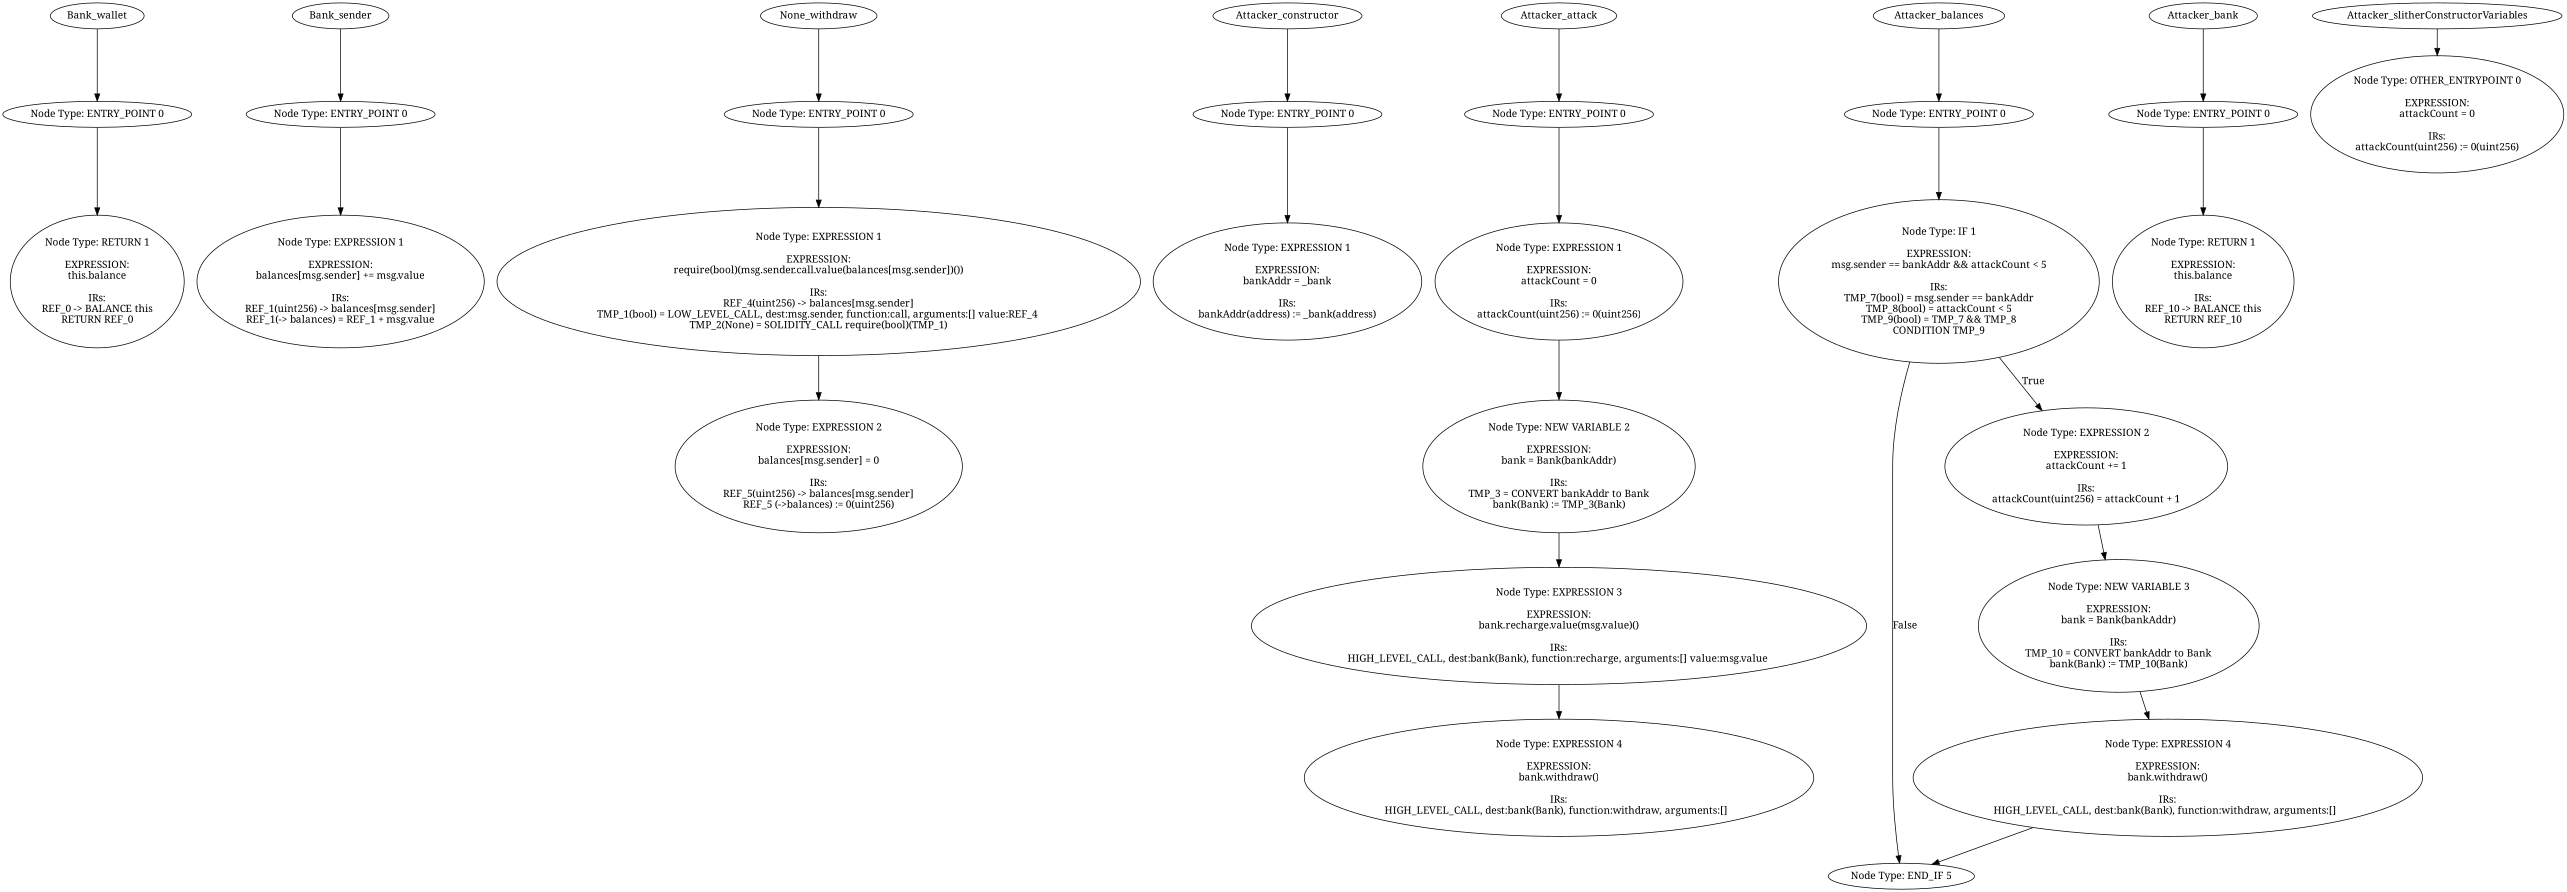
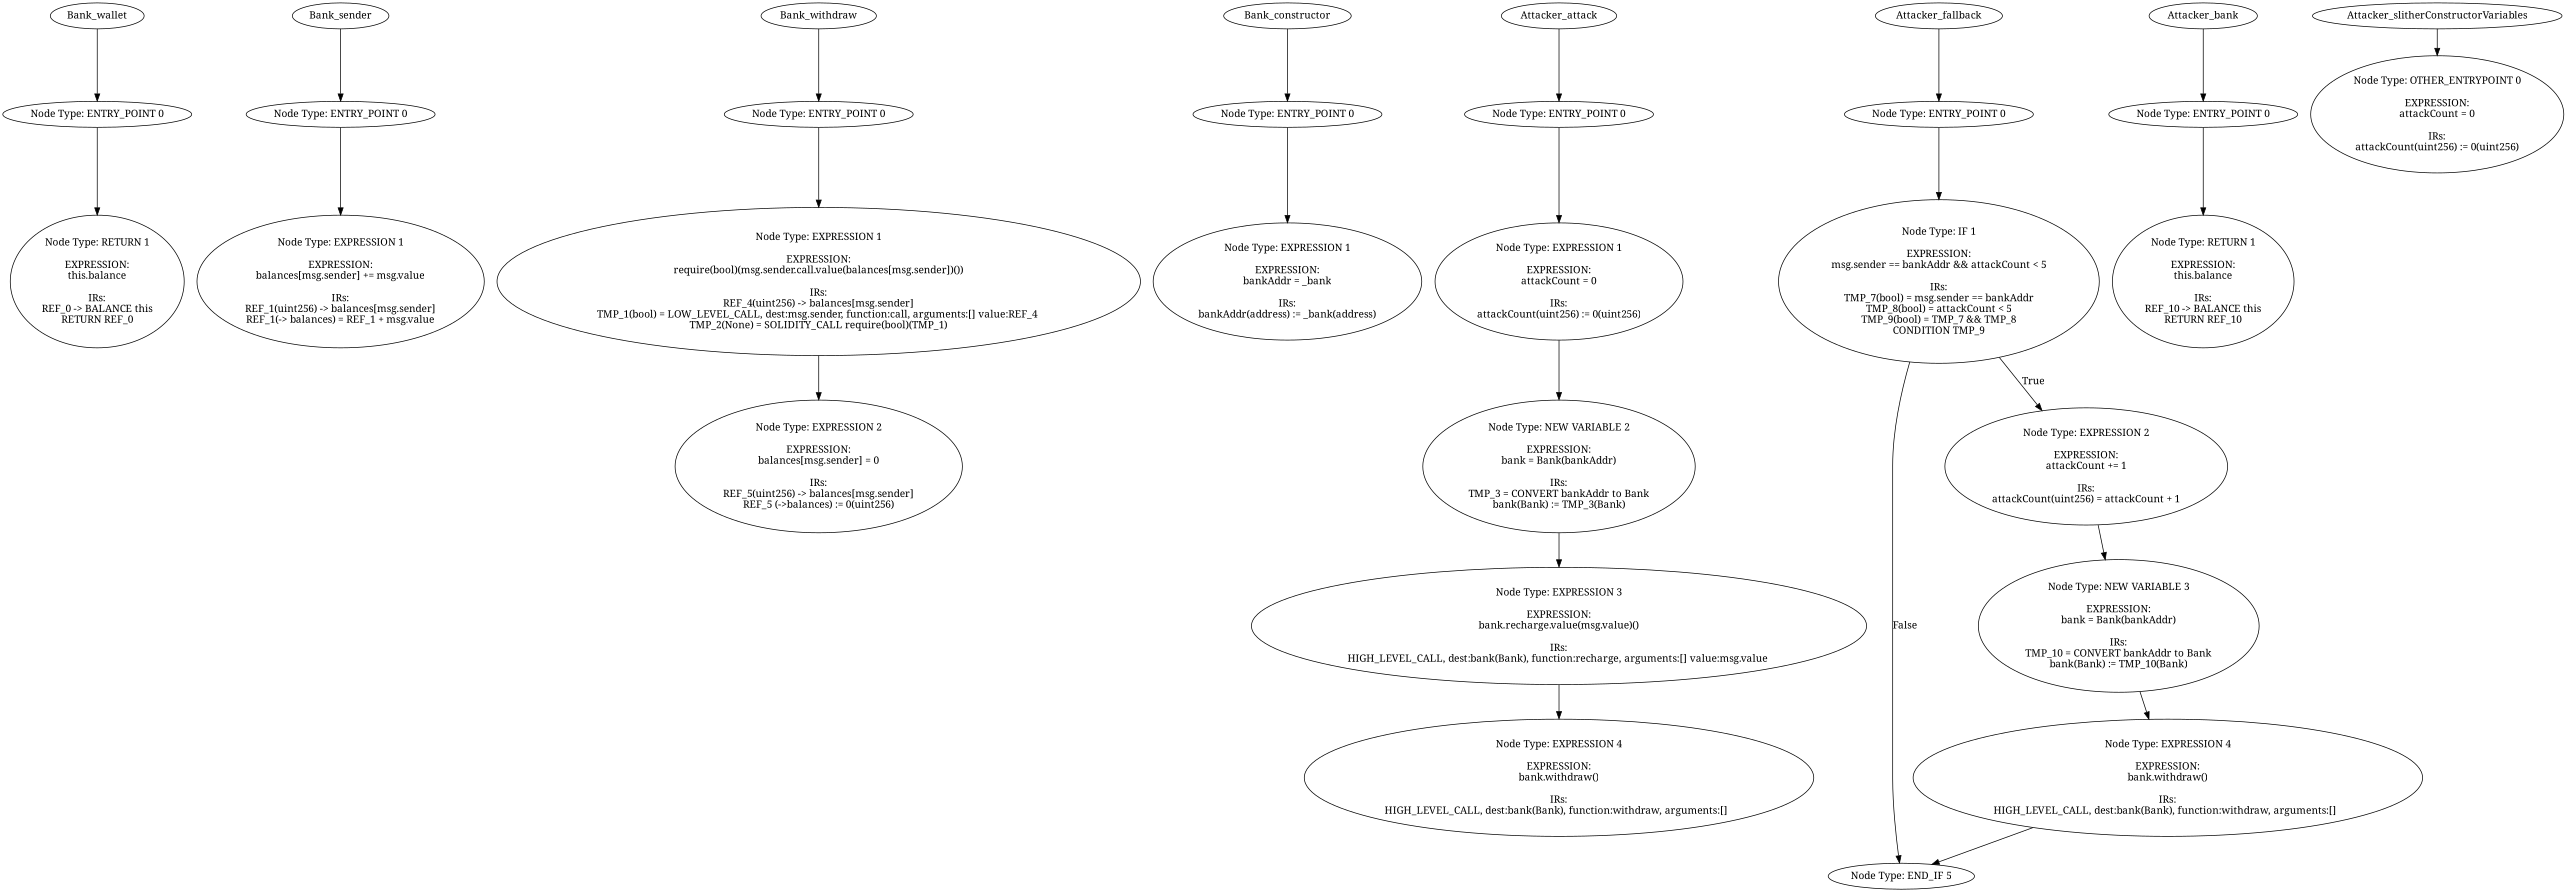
  digraph {
    fontname="Noto Serif"
    node [fontname="Noto Serif"]
    edge [fontname="Noto Serif"]
    n1 [label="Node Type: RETURN 1\n\nEXPRESSION:\nthis.balance\n\nIRs:\nREF_0 -> BALANCE this\nRETURN REF_0"]
    n2 [label="Node Type: ENTRY_POINT 0\n"]
    n3 [contract=Bank label=Bank_wallet]
    n4 [label="Node Type: EXPRESSION 1\n\nEXPRESSION:\nbalances[msg.sender] += msg.value\n\nIRs:\nREF_1(uint256) -> balances[msg.sender]\nREF_1(-> balances) = REF_1 + msg.value"]
    n5 [label="Node Type: ENTRY_POINT 0\n"]
    n6 [contract=Bank label=Bank_sender]
    n7 [label="Node Type: ENTRY_POINT 0\n"]
    n8 [label="Node Type: EXPRESSION 1\n\nEXPRESSION:\nrequire(bool)(msg.sender.call.value(balances[msg.sender])())\n\nIRs:\nREF_4(uint256) -> balances[msg.sender]\nTMP_1(bool) = LOW_LEVEL_CALL, dest:msg.sender, function:call, arguments:[] value:REF_4 \nTMP_2(None) = SOLIDITY_CALL require(bool)(TMP_1)"]
    n9 [label="Node Type: EXPRESSION 2\n\nEXPRESSION:\nbalances[msg.sender] = 0\n\nIRs:\nREF_5(uint256) -> balances[msg.sender]\nREF_5 (->balances) := 0(uint256)"]
-   n10 [contract=Bank label=None_withdraw]
+   n10 [contract=Bank label=Bank_withdraw]
    n11 [label="Node Type: EXPRESSION 1\n\nEXPRESSION:\nbankAddr = _bank\n\nIRs:\nbankAddr(address) := _bank(address)"]
    n12 [label="Node Type: ENTRY_POINT 0\n"]
-   n13 [contract=Attacker label=Attacker_constructor]
+   n13 [contract=Attacker label=Bank_constructor]
    n14 [label="Node Type: ENTRY_POINT 0\n"]
    n15 [label="Node Type: EXPRESSION 1\n\nEXPRESSION:\nattackCount = 0\n\nIRs:\nattackCount(uint256) := 0(uint256)"]
    n16 [label="Node Type: NEW VARIABLE 2\n\nEXPRESSION:\nbank = Bank(bankAddr)\n\nIRs:\nTMP_3 = CONVERT bankAddr to Bank\nbank(Bank) := TMP_3(Bank)"]
    n17 [label="Node Type: EXPRESSION 3\n\nEXPRESSION:\nbank.recharge.value(msg.value)()\n\nIRs:\nHIGH_LEVEL_CALL, dest:bank(Bank), function:recharge, arguments:[] value:msg.value "]
    n18 [label="Node Type: EXPRESSION 4\n\nEXPRESSION:\nbank.withdraw()\n\nIRs:\nHIGH_LEVEL_CALL, dest:bank(Bank), function:withdraw, arguments:[]  "]
    n19 [contract=Attacker label=Attacker_attack]
    n20 [label="Node Type: END_IF 5\n"]
    n21 [label="Node Type: IF 1\n\nEXPRESSION:\nmsg.sender == bankAddr && attackCount < 5\n\nIRs:\nTMP_7(bool) = msg.sender == bankAddr\nTMP_8(bool) = attackCount < 5\nTMP_9(bool) = TMP_7 && TMP_8\nCONDITION TMP_9"]
    n22 [label="Node Type: EXPRESSION 2\n\nEXPRESSION:\nattackCount += 1\n\nIRs:\nattackCount(uint256) = attackCount + 1"]
    n23 [label="Node Type: NEW VARIABLE 3\n\nEXPRESSION:\nbank = Bank(bankAddr)\n\nIRs:\nTMP_10 = CONVERT bankAddr to Bank\nbank(Bank) := TMP_10(Bank)"]
    n24 [label="Node Type: EXPRESSION 4\n\nEXPRESSION:\nbank.withdraw()\n\nIRs:\nHIGH_LEVEL_CALL, dest:bank(Bank), function:withdraw, arguments:[]  "]
    n25 [label="Node Type: ENTRY_POINT 0\n"]
-   n26 [contract=Attacker label=Attacker_balances]
+   n26 [contract=Attacker label=Attacker_fallback]
    n27 [label="Node Type: RETURN 1\n\nEXPRESSION:\nthis.balance\n\nIRs:\nREF_10 -> BALANCE this\nRETURN REF_10"]
    n28 [label="Node Type: ENTRY_POINT 0\n"]
    n29 [contract=Attacker label=Attacker_bank]
    n30 [label="Node Type: OTHER_ENTRYPOINT 0\n\nEXPRESSION:\nattackCount = 0\n\nIRs:\nattackCount(uint256) := 0(uint256)"]
    n31 [contract=Attacker label=Attacker_slitherConstructorVariables]
    n2 -> n1
    n3 -> n2
    n5 -> n4
    n6 -> n5
    n7 -> n8
    n8 -> n9
    n10 -> n7
    n12 -> n11
    n13 -> n12
    n14 -> n15
    n15 -> n16
    n16 -> n17
    n17 -> n18
    n19 -> n14
    n21 -> n20 [label=False]
    n21 -> n22 [label=True]
    n22 -> n23
    n23 -> n24
    n24 -> n20
    n25 -> n21
    n26 -> n25
    n28 -> n27
    n29 -> n28
    n31 -> n30
  }
